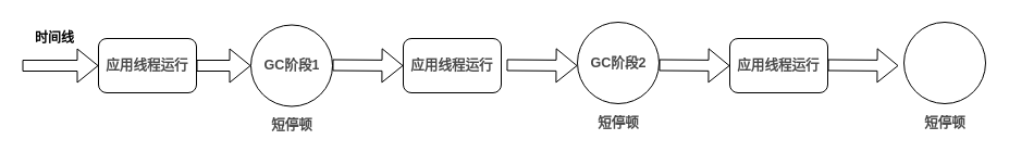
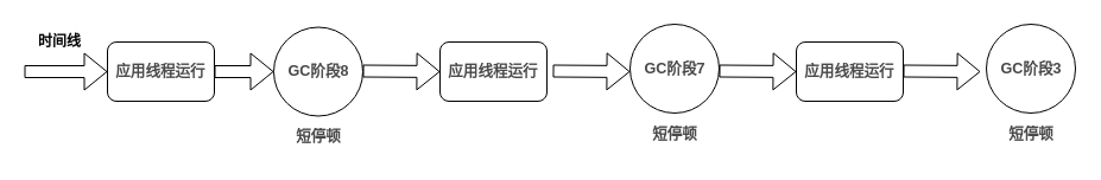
  <mxCell id="0" />
  <mxCell id="1" parent="0" />
  <mxCell id="2" value="&lt;b&gt;时间线&lt;/b&gt;" style="text;strokeColor=none;align=center;fillColor=none;html=1;verticalAlign=middle;whiteSpace=wrap;rounded=0;" vertex="1" parent="1"><mxGeometry x="20" y="20" width="60" height="30" as="geometry" /></mxCell>
  <mxCell id="3" value="" style="shape=flexArrow;endArrow=classic;html=1;rounded=0;" edge="1" parent="1" target="7"><mxGeometry width="50" height="50" relative="1" as="geometry"><mxPoint x="20" y="60" as="sourcePoint" /><mxPoint x="940" y="60" as="targetPoint" /></mxGeometry></mxCell>
  <mxCell id="4" value="" style="shape=flexArrow;endArrow=classic;html=1;rounded=0;" edge="1" parent="1" source="7" target="14"><mxGeometry width="50" height="50" relative="1" as="geometry"><mxPoint x="180" y="60" as="sourcePoint" /><mxPoint x="940" y="60" as="targetPoint" /></mxGeometry></mxCell>
  <mxCell id="5" value="" style="group" vertex="1" connectable="0" parent="1"><mxGeometry x="90" y="35" width="90" height="50" as="geometry" /></mxCell>
  <mxCell id="6" value="" style="group" vertex="1" connectable="0" parent="5"><mxGeometry width="90" height="50" as="geometry" /></mxCell>
  <mxCell id="7" value="" style="rounded=1;whiteSpace=wrap;html=1;" vertex="1" parent="6"><mxGeometry width="90" height="50" as="geometry" /></mxCell>
  <mxCell id="8" value="&lt;pre style=&quot;font-family: var(--ds-font-family-code); overflow: auto; padding: calc(var(--ds-md-zoom)*8px)calc(var(--ds-md-zoom)*12px); text-wrap: wrap; word-break: break-all; color: rgb(73, 73, 73); font-size: 12.573px; text-align: start; margin-top: 0px !important; margin-bottom: 0px !important;&quot;&gt;&lt;b&gt;应用线程运行&lt;/b&gt;&lt;/pre&gt;" style="text;strokeColor=none;align=center;fillColor=none;html=1;verticalAlign=middle;whiteSpace=wrap;rounded=0;" vertex="1" parent="6"><mxGeometry x="5" y="10" width="80" height="30" as="geometry" /></mxCell>
  <mxCell id="9" value="" style="group" vertex="1" connectable="0" parent="1"><mxGeometry x="370" y="35" width="90" height="50" as="geometry" /></mxCell>
  <mxCell id="10" value="" style="group" vertex="1" connectable="0" parent="9"><mxGeometry width="90" height="50" as="geometry" /></mxCell>
  <mxCell id="11" value="" style="rounded=1;whiteSpace=wrap;html=1;" vertex="1" parent="10"><mxGeometry width="90" height="50" as="geometry" /></mxCell>
  <mxCell id="12" value="&lt;pre style=&quot;font-family: var(--ds-font-family-code); overflow: auto; padding: calc(var(--ds-md-zoom)*8px)calc(var(--ds-md-zoom)*12px); text-wrap: wrap; word-break: break-all; color: rgb(73, 73, 73); font-size: 12.573px; text-align: start; margin-top: 0px !important; margin-bottom: 0px !important;&quot;&gt;&lt;b&gt;应用线程运行&lt;/b&gt;&lt;/pre&gt;" style="text;strokeColor=none;align=center;fillColor=none;html=1;verticalAlign=middle;whiteSpace=wrap;rounded=0;" vertex="1" parent="10"><mxGeometry x="5" y="10" width="80" height="30" as="geometry" /></mxCell>
  <mxCell id="13" value="" style="group" vertex="1" connectable="0" parent="1"><mxGeometry x="230" y="22.5" width="75" height="107.5" as="geometry" /></mxCell>
  <mxCell id="14" value="" style="ellipse;whiteSpace=wrap;html=1;aspect=fixed;" vertex="1" parent="13"><mxGeometry width="75" height="75" as="geometry" /></mxCell>
- <mxCell id="15" value="&lt;pre style=&quot;font-family: var(--ds-font-family-code); overflow: auto; padding: calc(var(--ds-md-zoom)*8px)calc(var(--ds-md-zoom)*12px); text-wrap: wrap; word-break: break-all; color: rgb(73, 73, 73); font-size: 12.573px; text-align: start; margin-top: 0px !important; margin-bottom: 0px !important;&quot;&gt;&lt;b&gt;GC阶段1&lt;/b&gt;&lt;/pre&gt;" style="text;strokeColor=none;align=center;fillColor=none;html=1;verticalAlign=middle;whiteSpace=wrap;rounded=0;" vertex="1" parent="13"><mxGeometry x="7.5" y="22.5" width="60" height="30" as="geometry" /></mxCell>
+ <mxCell id="15" value="&lt;pre style=&quot;font-family: var(--ds-font-family-code); overflow: auto; padding: calc(var(--ds-md-zoom)*8px)calc(var(--ds-md-zoom)*12px); text-wrap: wrap; word-break: break-all; color: rgb(73, 73, 73); font-size: 12.573px; text-align: start; margin-top: 0px !important; margin-bottom: 0px !important;&quot;&gt;&lt;b&gt;GC阶段8&lt;/b&gt;&lt;/pre&gt;" style="text;strokeColor=none;align=center;fillColor=none;html=1;verticalAlign=middle;whiteSpace=wrap;rounded=0;" vertex="1" parent="13"><mxGeometry x="7.5" y="22.5" width="60" height="30" as="geometry" /></mxCell>
  <mxCell id="16" value="&lt;pre style=&quot;font-family: var(--ds-font-family-code); overflow: auto; padding: calc(var(--ds-md-zoom)*8px)calc(var(--ds-md-zoom)*12px); text-wrap: wrap; word-break: break-all; color: rgb(73, 73, 73); font-size: 12.573px; text-align: start; margin-top: 0px !important; margin-bottom: 0px !important;&quot;&gt;&lt;b&gt;短停顿&lt;/b&gt;&lt;/pre&gt;" style="text;strokeColor=none;align=center;fillColor=none;html=1;verticalAlign=middle;whiteSpace=wrap;rounded=0;" vertex="1" parent="13"><mxGeometry x="7.5" y="77.5" width="60" height="30" as="geometry" /></mxCell>
  <mxCell id="17" value="" style="group" vertex="1" connectable="0" parent="1"><mxGeometry x="530" y="20" width="75" height="107.5" as="geometry" /></mxCell>
  <mxCell id="18" value="" style="ellipse;whiteSpace=wrap;html=1;aspect=fixed;" vertex="1" parent="17"><mxGeometry width="75" height="75" as="geometry" /></mxCell>
- <mxCell id="19" value="&lt;pre style=&quot;font-family: var(--ds-font-family-code); overflow: auto; padding: calc(var(--ds-md-zoom)*8px)calc(var(--ds-md-zoom)*12px); text-wrap: wrap; word-break: break-all; color: rgb(73, 73, 73); font-size: 12.573px; text-align: start; margin-top: 0px !important; margin-bottom: 0px !important;&quot;&gt;&lt;b&gt;GC阶段2&lt;/b&gt;&lt;/pre&gt;" style="text;strokeColor=none;align=center;fillColor=none;html=1;verticalAlign=middle;whiteSpace=wrap;rounded=0;" vertex="1" parent="17"><mxGeometry x="7.5" y="22.5" width="60" height="30" as="geometry" /></mxCell>
+ <mxCell id="19" value="&lt;pre style=&quot;font-family: var(--ds-font-family-code); overflow: auto; padding: calc(var(--ds-md-zoom)*8px)calc(var(--ds-md-zoom)*12px); text-wrap: wrap; word-break: break-all; color: rgb(73, 73, 73); font-size: 12.573px; text-align: start; margin-top: 0px !important; margin-bottom: 0px !important;&quot;&gt;&lt;b&gt;GC阶段7&lt;/b&gt;&lt;/pre&gt;" style="text;strokeColor=none;align=center;fillColor=none;html=1;verticalAlign=middle;whiteSpace=wrap;rounded=0;" vertex="1" parent="17"><mxGeometry x="7.5" y="22.5" width="60" height="30" as="geometry" /></mxCell>
  <mxCell id="20" value="&lt;pre style=&quot;font-family: var(--ds-font-family-code); overflow: auto; padding: calc(var(--ds-md-zoom)*8px)calc(var(--ds-md-zoom)*12px); text-wrap: wrap; word-break: break-all; color: rgb(73, 73, 73); font-size: 12.573px; text-align: start; margin-top: 0px !important; margin-bottom: 0px !important;&quot;&gt;&lt;b&gt;短停顿&lt;/b&gt;&lt;/pre&gt;" style="text;strokeColor=none;align=center;fillColor=none;html=1;verticalAlign=middle;whiteSpace=wrap;rounded=0;" vertex="1" parent="17"><mxGeometry x="7.5" y="77.5" width="60" height="30" as="geometry" /></mxCell>
  <mxCell id="21" value="" style="group" vertex="1" connectable="0" parent="1"><mxGeometry x="670" y="35" width="90" height="50" as="geometry" /></mxCell>
  <mxCell id="22" value="" style="group" vertex="1" connectable="0" parent="21"><mxGeometry width="90" height="50" as="geometry" /></mxCell>
  <mxCell id="23" value="" style="rounded=1;whiteSpace=wrap;html=1;" vertex="1" parent="22"><mxGeometry width="90" height="50" as="geometry" /></mxCell>
  <mxCell id="24" value="&lt;pre style=&quot;font-family: var(--ds-font-family-code); overflow: auto; padding: calc(var(--ds-md-zoom)*8px)calc(var(--ds-md-zoom)*12px); text-wrap: wrap; word-break: break-all; color: rgb(73, 73, 73); font-size: 12.573px; text-align: start; margin-top: 0px !important; margin-bottom: 0px !important;&quot;&gt;&lt;b&gt;应用线程运行&lt;/b&gt;&lt;/pre&gt;" style="text;strokeColor=none;align=center;fillColor=none;html=1;verticalAlign=middle;whiteSpace=wrap;rounded=0;" vertex="1" parent="22"><mxGeometry x="5" y="10" width="80" height="30" as="geometry" /></mxCell>
  <mxCell id="25" value="" style="group" vertex="1" connectable="0" parent="1"><mxGeometry x="830" y="20" width="75" height="107.5" as="geometry" /></mxCell>
  <mxCell id="26" value="" style="ellipse;whiteSpace=wrap;html=1;aspect=fixed;" vertex="1" parent="25"><mxGeometry width="75" height="75" as="geometry" /></mxCell>
+ <mxCell id="27" value="&lt;pre style=&quot;font-family: var(--ds-font-family-code); overflow: auto; padding: calc(var(--ds-md-zoom)*8px)calc(var(--ds-md-zoom)*12px); text-wrap: wrap; word-break: break-all; color: rgb(73, 73, 73); font-size: 12.573px; text-align: start; margin-top: 0px !important; margin-bottom: 0px !important;&quot;&gt;&lt;b&gt;GC阶段3&lt;/b&gt;&lt;/pre&gt;" style="text;strokeColor=none;align=center;fillColor=none;html=1;verticalAlign=middle;whiteSpace=wrap;rounded=0;" vertex="1" parent="25"><mxGeometry x="7.5" y="22.5" width="60" height="30" as="geometry" /></mxCell>
  <mxCell id="28" value="&lt;pre style=&quot;font-family: var(--ds-font-family-code); overflow: auto; padding: calc(var(--ds-md-zoom)*8px)calc(var(--ds-md-zoom)*12px); text-wrap: wrap; word-break: break-all; color: rgb(73, 73, 73); font-size: 12.573px; text-align: start; margin-top: 0px !important; margin-bottom: 0px !important;&quot;&gt;&lt;b&gt;短停顿&lt;/b&gt;&lt;/pre&gt;" style="text;strokeColor=none;align=center;fillColor=none;html=1;verticalAlign=middle;whiteSpace=wrap;rounded=0;" vertex="1" parent="25"><mxGeometry x="7.5" y="77.5" width="60" height="30" as="geometry" /></mxCell>
  <mxCell id="29" value="" style="shape=flexArrow;endArrow=classic;html=1;rounded=0;" edge="1" parent="1"><mxGeometry width="50" height="50" relative="1" as="geometry"><mxPoint x="305" y="59.5" as="sourcePoint" /><mxPoint x="370" y="60" as="targetPoint" /></mxGeometry></mxCell>
  <mxCell id="30" value="" style="shape=flexArrow;endArrow=classic;html=1;rounded=0;" edge="1" parent="1"><mxGeometry width="50" height="50" relative="1" as="geometry"><mxPoint x="465" y="59.5" as="sourcePoint" /><mxPoint x="530" y="60" as="targetPoint" /></mxGeometry></mxCell>
  <mxCell id="31" value="" style="shape=flexArrow;endArrow=classic;html=1;rounded=0;" edge="1" parent="1"><mxGeometry width="50" height="50" relative="1" as="geometry"><mxPoint x="605" y="59.5" as="sourcePoint" /><mxPoint x="670" y="60" as="targetPoint" /></mxGeometry></mxCell>
  <mxCell id="32" value="" style="shape=flexArrow;endArrow=classic;html=1;rounded=0;" edge="1" parent="1"><mxGeometry width="50" height="50" relative="1" as="geometry"><mxPoint x="760" y="59.5" as="sourcePoint" /><mxPoint x="825" y="60" as="targetPoint" /></mxGeometry></mxCell>
